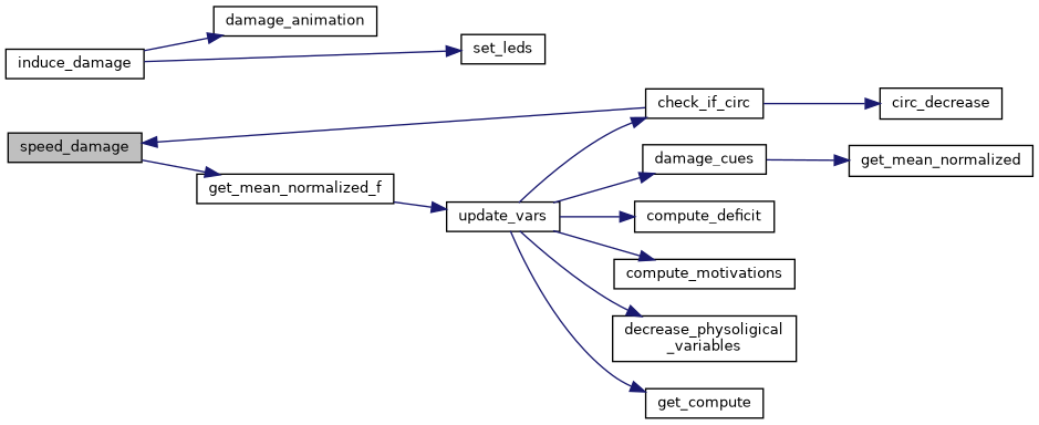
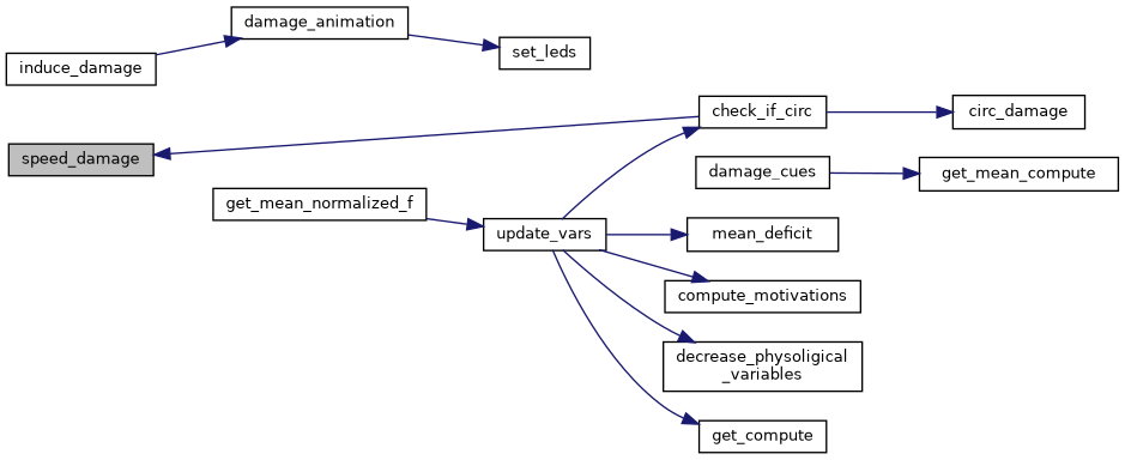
  digraph {
    rankdir=LR
    node [color=black fillcolor=white fontname=Helvetica fontsize=10 shape=record style=filled]
    edge [color=midnightblue fontname=Helvetica fontsize=10 labelfontname=Helvetica labelfontsize=10 style=solid]
    n1 [fillcolor=grey75 fontcolor=black height=0.2 label=speed_damage width=0.4]
    n2 [height=0.2 label=get_mean_normalized_f width=0.4]
    n3 [height=0.2 label=update_vars width=0.4]
    n4 [height=0.2 label=induce_damage width=0.4]
    n5 [height=0.2 label=damage_animation width=0.4]
    n6 [height=0.2 label=set_leds width=0.4]
    n7 [height=0.2 label=check_if_circ width=0.4]
    n8 [height=0.2 label=damage_cues width=0.4]
-   n9 [height=0.2 label=compute_deficit width=0.4]
+   n9 [height=0.2 label=mean_deficit width=0.4]
    n10 [height=0.2 label=compute_motivations width=0.4]
    n11 [height=0.2 label="decrease_physoligical\l_variables" width=0.4]
    n12 [height=0.2 label=get_compute width=0.4]
-   n13 [height=0.2 label=circ_decrease width=0.4]
-   n14 [height=0.2 label=get_mean_normalized width=0.4]
-   n1 -> n2
+   n13 [height=0.2 label=circ_damage width=0.4]
+   n14 [height=0.2 label=get_mean_compute width=0.4]
    n2 -> n3
    n3 -> n7
-   n3 -> n8
    n3 -> n9
    n3 -> n10
    n3 -> n11
    n3 -> n12
    n4 -> n5
-   n4 -> n6
+   n5 -> n6
    n7 -> n1
    n7 -> n13
    n8 -> n14
  }
